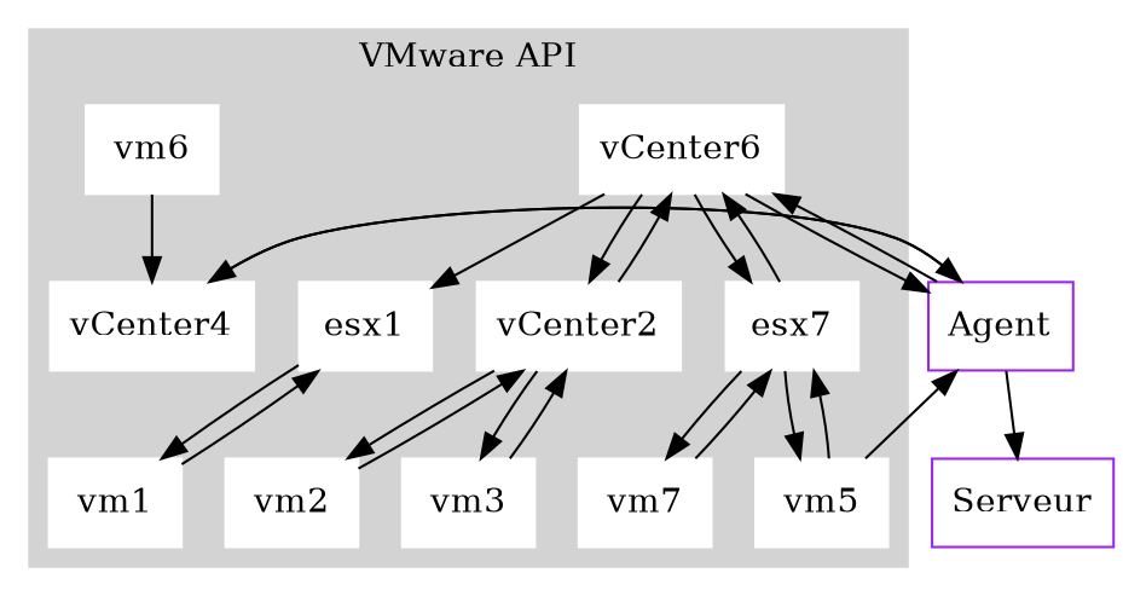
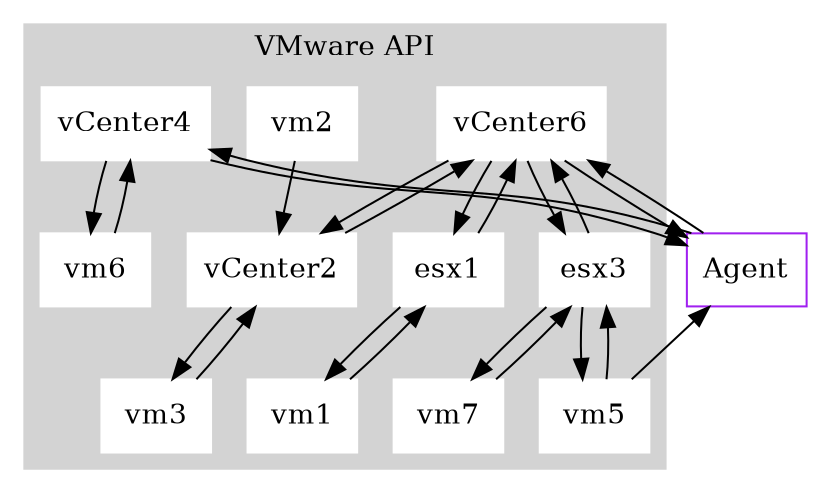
  digraph {
    color=lightgrey
    style=filled
    node [color=white shape=box style=filled]
    n1 [label=vCenter6]
    esx1
    n3 [label=vCenter2]
-   esx3 [label=esx7]
+   esx3
    vm1
    vm2
    vm3
    n8 [label=vm7]
    vm5
    n10 [label=vCenter4]
    vm6
    Agent [color=purple style=""]
-   Serveur [color=purple style=""]
    subgraph cluster_1 {
      label="VMware API"
      n1
      esx1
      n3
      esx3
      vm1
      vm2
      vm3
      n8
      vm5
      n10
      vm6
    }
    n1 -> esx1
    n1 -> n3
    n1 -> esx3
    n1 -> Agent
+   esx1 -> n1
    esx1 -> vm1
    n3 -> n1
-   n3 -> vm2
    n3 -> vm3
    esx3 -> n1
    esx3 -> n8
    esx3 -> vm5
    vm1 -> esx1
    vm2 -> n3
    vm3 -> n3
    n8 -> esx3
    vm5 -> esx3
    vm5 -> Agent
+   n10 -> vm6
    n10 -> Agent
    vm6 -> n10
    Agent -> n1
    Agent -> n10
-   Agent -> Serveur
  }
